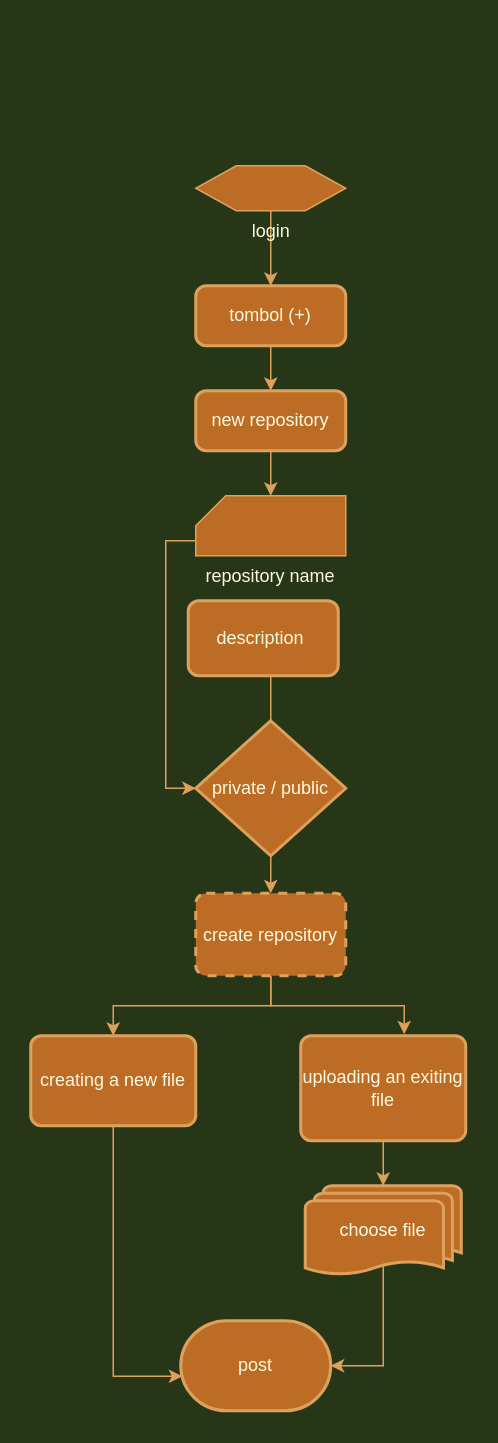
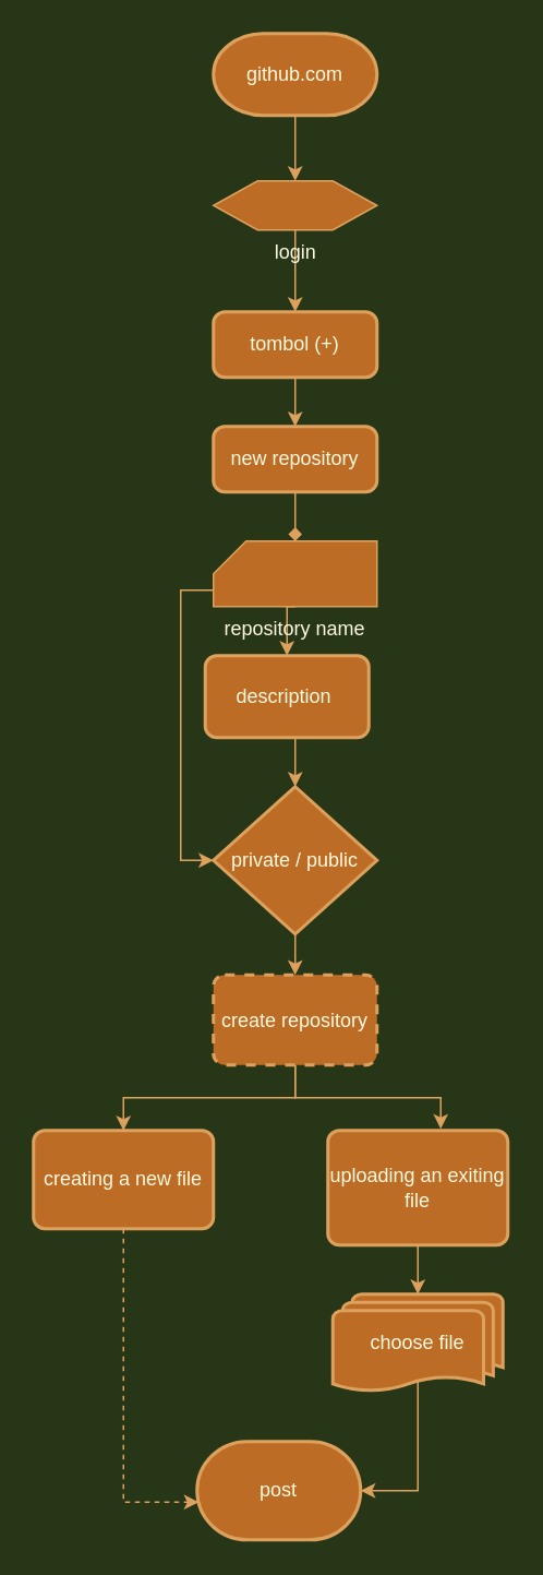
  <mxCell id="0" />
  <mxCell id="1" parent="0" />
  <mxCell id="2" style="edgeStyle=orthogonalEdgeStyle;rounded=0;orthogonalLoop=1;jettySize=auto;html=1;exitX=0.5;exitY=1;exitDx=0;exitDy=0;labelBackgroundColor=#283618;strokeColor=#DDA15E;fontColor=#FEFAE0;" edge="1" parent="1" source="3"><mxGeometry relative="1" as="geometry"><mxPoint x="180" y="190" as="targetPoint" /></mxGeometry></mxCell>
  <mxCell id="3" value="login" style="verticalLabelPosition=bottom;verticalAlign=top;html=1;shape=hexagon;perimeter=hexagonPerimeter2;arcSize=6;size=0.27;fillColor=#BC6C25;strokeColor=#DDA15E;fontColor=#FEFAE0;" vertex="1" parent="1"><mxGeometry x="130" y="110" width="100" height="30" as="geometry" /></mxCell>
  <mxCell id="4" style="edgeStyle=orthogonalEdgeStyle;rounded=0;orthogonalLoop=1;jettySize=auto;html=1;exitX=0.5;exitY=1;exitDx=0;exitDy=0;entryX=0.5;entryY=0;entryDx=0;entryDy=0;labelBackgroundColor=#283618;strokeColor=#DDA15E;fontColor=#FEFAE0;" edge="1" parent="1" source="5" target="7"><mxGeometry relative="1" as="geometry" /></mxCell>
  <mxCell id="5" value="tombol (+)" style="rounded=1;whiteSpace=wrap;html=1;absoluteArcSize=1;arcSize=14;strokeWidth=2;fillColor=#BC6C25;strokeColor=#DDA15E;fontColor=#FEFAE0;" vertex="1" parent="1"><mxGeometry x="130" y="190" width="100" height="40" as="geometry" /></mxCell>
- <mxCell id="6" style="edgeStyle=orthogonalEdgeStyle;rounded=0;orthogonalLoop=1;jettySize=auto;html=1;exitX=0.5;exitY=1;exitDx=0;exitDy=0;entryX=0.5;entryY=0;entryDx=0;entryDy=0;entryPerimeter=0;labelBackgroundColor=#283618;strokeColor=#DDA15E;fontColor=#FEFAE0;" edge="1" parent="1" source="7" target="10"><mxGeometry relative="1" as="geometry" /></mxCell>
+ <mxCell id="6" style="edgeStyle=orthogonalEdgeStyle;rounded=0;orthogonalLoop=1;jettySize=auto;html=1;exitX=0.5;exitY=1;exitDx=0;exitDy=0;entryX=0.5;entryY=0;entryDx=0;entryDy=0;entryPerimeter=0;labelBackgroundColor=#283618;strokeColor=#DDA15E;fontColor=#FEFAE0;endArrow=diamond;" edge="1" parent="1" source="7" target="10"><mxGeometry relative="1" as="geometry" /></mxCell>
  <mxCell id="7" value="new repository" style="rounded=1;whiteSpace=wrap;html=1;absoluteArcSize=1;arcSize=14;strokeWidth=2;fillColor=#BC6C25;strokeColor=#DDA15E;fontColor=#FEFAE0;" vertex="1" parent="1"><mxGeometry x="130" y="260" width="100" height="40" as="geometry" /></mxCell>
+ <mxCell id="8" style="edgeStyle=orthogonalEdgeStyle;rounded=0;orthogonalLoop=1;jettySize=auto;html=1;exitX=0.5;exitY=1;exitDx=0;exitDy=0;exitPerimeter=0;entryX=0.5;entryY=0;entryDx=0;entryDy=0;labelBackgroundColor=#283618;strokeColor=#DDA15E;fontColor=#FEFAE0;" edge="1" parent="1" source="10" target="12"><mxGeometry relative="1" as="geometry" /></mxCell>
  <mxCell id="9" style="edgeStyle=orthogonalEdgeStyle;rounded=0;orthogonalLoop=1;jettySize=auto;html=1;exitX=0;exitY=0;exitDx=0;exitDy=30;exitPerimeter=0;entryX=0;entryY=0.5;entryDx=0;entryDy=0;entryPerimeter=0;labelBackgroundColor=#283618;strokeColor=#DDA15E;fontColor=#FEFAE0;" edge="1" parent="1" source="10" target="17"><mxGeometry relative="1" as="geometry" /></mxCell>
  <mxCell id="10" value="repository name" style="verticalLabelPosition=bottom;verticalAlign=top;html=1;shape=card;whiteSpace=wrap;size=20;arcSize=12;fillColor=#BC6C25;strokeColor=#DDA15E;fontColor=#FEFAE0;" vertex="1" parent="1"><mxGeometry x="130" y="330" width="100" height="40" as="geometry" /></mxCell>
- <mxCell id="11" style="edgeStyle=orthogonalEdgeStyle;rounded=0;orthogonalLoop=1;jettySize=auto;html=1;exitX=0.5;exitY=1;exitDx=0;exitDy=0;entryX=0.5;entryY=0;entryDx=0;entryDy=0;entryPerimeter=0;labelBackgroundColor=#283618;strokeColor=#DDA15E;fontColor=#FEFAE0;endArrow=none;" edge="1" parent="1" source="12" target="17"><mxGeometry relative="1" as="geometry" /></mxCell>
+ <mxCell id="11" style="edgeStyle=orthogonalEdgeStyle;rounded=0;orthogonalLoop=1;jettySize=auto;html=1;exitX=0.5;exitY=1;exitDx=0;exitDy=0;entryX=0.5;entryY=0;entryDx=0;entryDy=0;entryPerimeter=0;labelBackgroundColor=#283618;strokeColor=#DDA15E;fontColor=#FEFAE0;" edge="1" parent="1" source="12" target="17"><mxGeometry relative="1" as="geometry" /></mxCell>
  <mxCell id="12" value="description&amp;nbsp;" style="rounded=1;whiteSpace=wrap;html=1;absoluteArcSize=1;arcSize=14;strokeWidth=2;fillColor=#BC6C25;strokeColor=#DDA15E;fontColor=#FEFAE0;" vertex="1" parent="1"><mxGeometry x="125" y="400" width="100" height="50" as="geometry" /></mxCell>
  <mxCell id="13" style="rounded=0;orthogonalLoop=1;jettySize=auto;html=1;exitX=0.5;exitY=1;exitDx=0;exitDy=0;entryX=0.5;entryY=0;entryDx=0;entryDy=0;edgeStyle=orthogonalEdgeStyle;labelBackgroundColor=#283618;strokeColor=#DDA15E;fontColor=#FEFAE0;" edge="1" parent="1" source="15" target="23"><mxGeometry relative="1" as="geometry" /></mxCell>
  <mxCell id="14" style="edgeStyle=orthogonalEdgeStyle;rounded=0;orthogonalLoop=1;jettySize=auto;html=1;entryX=0.627;entryY=-0.014;entryDx=0;entryDy=0;entryPerimeter=0;labelBackgroundColor=#283618;strokeColor=#DDA15E;fontColor=#FEFAE0;" edge="1" parent="1" source="15" target="19"><mxGeometry relative="1" as="geometry" /></mxCell>
  <mxCell id="15" value="create repository" style="rounded=1;whiteSpace=wrap;html=1;absoluteArcSize=1;arcSize=14;strokeWidth=2;fillColor=#BC6C25;strokeColor=#DDA15E;fontColor=#FEFAE0;dashed=1;" vertex="1" parent="1"><mxGeometry x="130" y="595" width="100" height="55" as="geometry" /></mxCell>
  <mxCell id="16" style="edgeStyle=orthogonalEdgeStyle;rounded=0;orthogonalLoop=1;jettySize=auto;html=1;exitX=0.5;exitY=1;exitDx=0;exitDy=0;exitPerimeter=0;entryX=0.5;entryY=0;entryDx=0;entryDy=0;labelBackgroundColor=#283618;strokeColor=#DDA15E;fontColor=#FEFAE0;" edge="1" parent="1" source="17" target="15"><mxGeometry relative="1" as="geometry" /></mxCell>
  <mxCell id="17" value="private / public" style="strokeWidth=2;html=1;shape=mxgraph.flowchart.decision;whiteSpace=wrap;fillColor=#BC6C25;strokeColor=#DDA15E;fontColor=#FEFAE0;" vertex="1" parent="1"><mxGeometry x="130" y="480" width="100" height="90" as="geometry" /></mxCell>
  <mxCell id="18" style="edgeStyle=orthogonalEdgeStyle;rounded=0;orthogonalLoop=1;jettySize=auto;html=1;exitX=0.5;exitY=1;exitDx=0;exitDy=0;entryX=0.5;entryY=0;entryDx=0;entryDy=0;entryPerimeter=0;labelBackgroundColor=#283618;strokeColor=#DDA15E;fontColor=#FEFAE0;" edge="1" parent="1" source="19" target="21"><mxGeometry relative="1" as="geometry" /></mxCell>
  <mxCell id="19" value="uploading an exiting file" style="rounded=1;whiteSpace=wrap;html=1;absoluteArcSize=1;arcSize=14;strokeWidth=2;fillColor=#BC6C25;strokeColor=#DDA15E;fontColor=#FEFAE0;" vertex="1" parent="1"><mxGeometry x="200" y="690" width="110" height="70" as="geometry" /></mxCell>
  <mxCell id="20" style="edgeStyle=orthogonalEdgeStyle;rounded=0;orthogonalLoop=1;jettySize=auto;html=1;exitX=0.5;exitY=0.88;exitDx=0;exitDy=0;exitPerimeter=0;entryX=1;entryY=0.5;entryDx=0;entryDy=0;entryPerimeter=0;labelBackgroundColor=#283618;strokeColor=#DDA15E;fontColor=#FEFAE0;" edge="1" parent="1" source="21" target="24"><mxGeometry relative="1" as="geometry" /></mxCell>
  <mxCell id="21" value="choose file" style="strokeWidth=2;html=1;shape=mxgraph.flowchart.multi-document;whiteSpace=wrap;fillColor=#BC6C25;strokeColor=#DDA15E;fontColor=#FEFAE0;" vertex="1" parent="1"><mxGeometry x="203" y="790" width="104" height="60" as="geometry" /></mxCell>
- <mxCell id="22" style="edgeStyle=orthogonalEdgeStyle;rounded=0;orthogonalLoop=1;jettySize=auto;html=1;exitX=0.5;exitY=1;exitDx=0;exitDy=0;entryX=0.01;entryY=0.617;entryDx=0;entryDy=0;entryPerimeter=0;labelBackgroundColor=#283618;strokeColor=#DDA15E;fontColor=#FEFAE0;" edge="1" parent="1" source="23" target="24"><mxGeometry relative="1" as="geometry" /></mxCell>
+ <mxCell id="22" style="edgeStyle=orthogonalEdgeStyle;rounded=0;orthogonalLoop=1;jettySize=auto;html=1;exitX=0.5;exitY=1;exitDx=0;exitDy=0;entryX=0.01;entryY=0.617;entryDx=0;entryDy=0;entryPerimeter=0;labelBackgroundColor=#283618;strokeColor=#DDA15E;fontColor=#FEFAE0;dashed=1;" edge="1" parent="1" source="23" target="24"><mxGeometry relative="1" as="geometry" /></mxCell>
  <mxCell id="23" value="creating a new file" style="rounded=1;whiteSpace=wrap;html=1;absoluteArcSize=1;arcSize=14;strokeWidth=2;fillColor=#BC6C25;strokeColor=#DDA15E;fontColor=#FEFAE0;" vertex="1" parent="1"><mxGeometry x="20" y="690" width="110" height="60" as="geometry" /></mxCell>
  <mxCell id="24" value="post" style="strokeWidth=2;html=1;shape=mxgraph.flowchart.terminator;whiteSpace=wrap;fillColor=#BC6C25;strokeColor=#DDA15E;fontColor=#FEFAE0;" vertex="1" parent="1"><mxGeometry x="120" y="880" width="100" height="60" as="geometry" /></mxCell>
+ <mxCell id="25" style="edgeStyle=orthogonalEdgeStyle;rounded=0;orthogonalLoop=1;jettySize=auto;html=1;entryX=0.5;entryY=0;entryDx=0;entryDy=0;labelBackgroundColor=#283618;strokeColor=#DDA15E;fontColor=#FEFAE0;" edge="1" parent="1" source="26" target="3"><mxGeometry relative="1" as="geometry"><mxPoint x="180" y="100" as="targetPoint" /></mxGeometry></mxCell>
+ <mxCell id="26" value="github.com" style="strokeWidth=2;html=1;shape=mxgraph.flowchart.terminator;whiteSpace=wrap;fillColor=#BC6C25;strokeColor=#DDA15E;fontColor=#FEFAE0;" vertex="1" parent="1"><mxGeometry x="130" y="20" width="100" height="50" as="geometry" /></mxCell>
